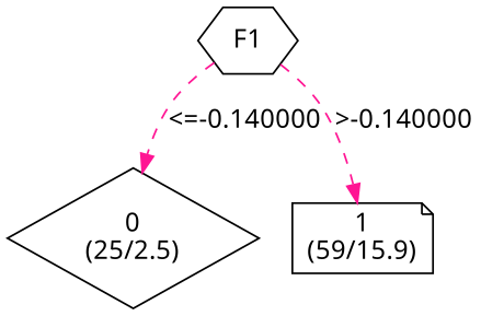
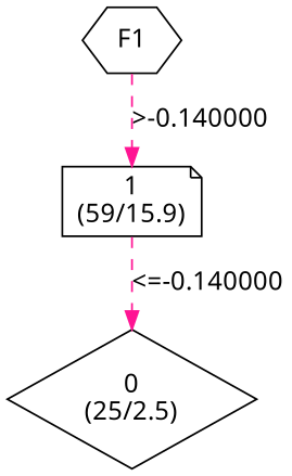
  digraph {
    fontname="Noto Sans"
    node [fontname="Noto Sans"]
    edge [color=deeppink fontname="Noto Sans" style=dashed]
    n1 [label="F1\n" shape=hexagon]
    n2 [label="0\n(25/2.5)" shape=diamond]
    n3 [label="1\n(59/15.9)" shape=note]
-   n1 -> n2 [label="<=-0.140000"]
+   n3 -> n2 [label="<=-0.140000"]
    n1 -> n3 [label=">-0.140000"]
  }
